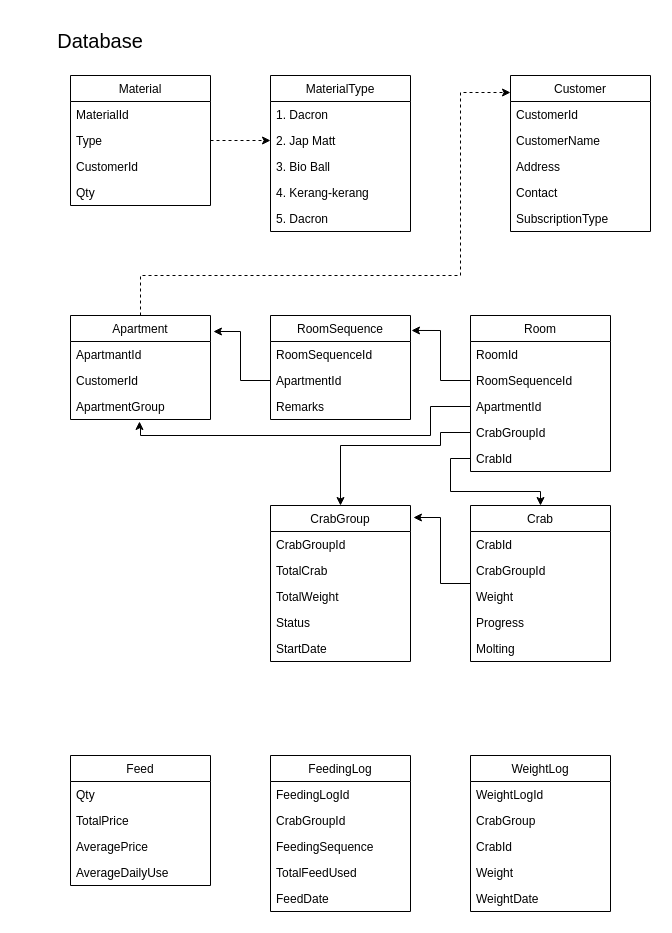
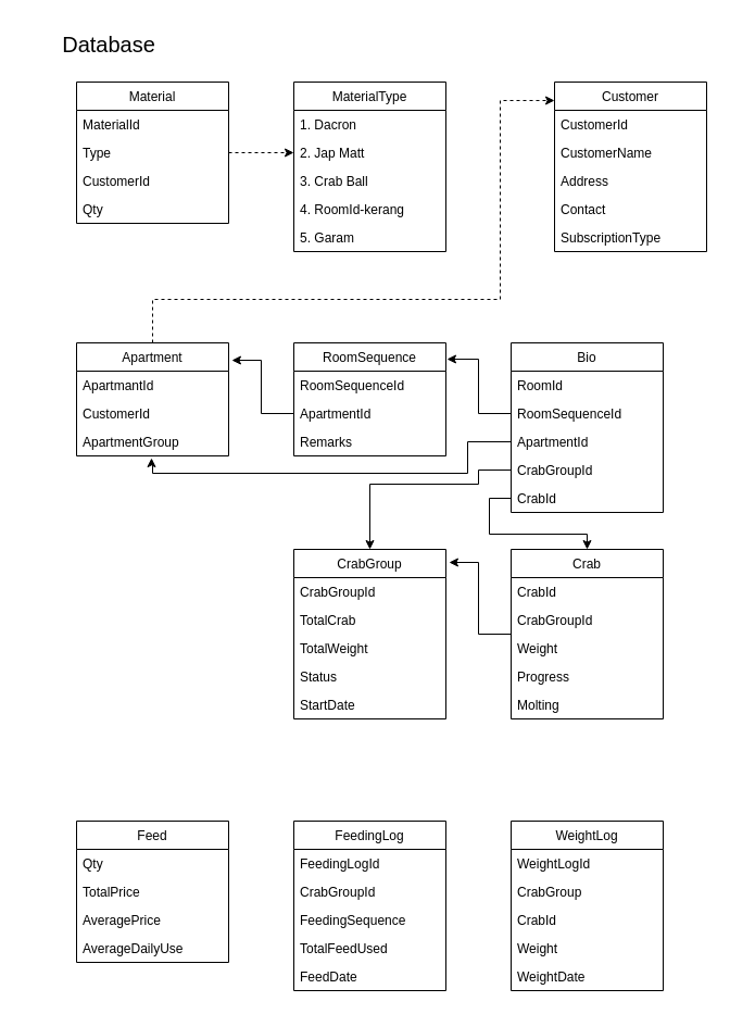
  <mxCell id="0" />
  <mxCell id="1" parent="0" />
  <mxCell id="2" value="&lt;font style=&quot;font-size: 20px&quot;&gt;Database&lt;/font&gt;" style="text;html=1;strokeColor=none;fillColor=none;align=center;verticalAlign=middle;whiteSpace=wrap;rounded=0;" vertex="1" parent="1"><mxGeometry x="20" y="20" width="160" height="40" as="geometry" /></mxCell>
  <mxCell id="3" value="Material" style="swimlane;fontStyle=0;childLayout=stackLayout;horizontal=1;startSize=26;horizontalStack=0;resizeParent=1;resizeParentMax=0;resizeLast=0;collapsible=1;marginBottom=0;" vertex="1" parent="1"><mxGeometry x="70" y="75" width="140" height="130" as="geometry" /></mxCell>
  <mxCell id="4" value="MaterialId" style="text;strokeColor=none;fillColor=none;align=left;verticalAlign=top;spacingLeft=4;spacingRight=4;overflow=hidden;rotatable=0;points=[[0,0.5],[1,0.5]];portConstraint=eastwest;" vertex="1" parent="3"><mxGeometry y="26" width="140" height="26" as="geometry" /></mxCell>
  <mxCell id="5" value="Type" style="text;strokeColor=none;fillColor=none;align=left;verticalAlign=top;spacingLeft=4;spacingRight=4;overflow=hidden;rotatable=0;points=[[0,0.5],[1,0.5]];portConstraint=eastwest;" vertex="1" parent="3"><mxGeometry y="52" width="140" height="26" as="geometry" /></mxCell>
  <mxCell id="6" value="CustomerId" style="text;strokeColor=none;fillColor=none;align=left;verticalAlign=top;spacingLeft=4;spacingRight=4;overflow=hidden;rotatable=0;points=[[0,0.5],[1,0.5]];portConstraint=eastwest;" vertex="1" parent="3"><mxGeometry y="78" width="140" height="26" as="geometry" /></mxCell>
  <mxCell id="7" value="Qty" style="text;strokeColor=none;fillColor=none;align=left;verticalAlign=top;spacingLeft=4;spacingRight=4;overflow=hidden;rotatable=0;points=[[0,0.5],[1,0.5]];portConstraint=eastwest;" vertex="1" parent="3"><mxGeometry y="104" width="140" height="26" as="geometry" /></mxCell>
  <mxCell id="8" value="MaterialType" style="swimlane;fontStyle=0;childLayout=stackLayout;horizontal=1;startSize=26;horizontalStack=0;resizeParent=1;resizeParentMax=0;resizeLast=0;collapsible=1;marginBottom=0;" vertex="1" parent="1"><mxGeometry x="270" y="75" width="140" height="156" as="geometry" /></mxCell>
  <mxCell id="9" value="1. Dacron" style="text;strokeColor=none;fillColor=none;align=left;verticalAlign=top;spacingLeft=4;spacingRight=4;overflow=hidden;rotatable=0;points=[[0,0.5],[1,0.5]];portConstraint=eastwest;" vertex="1" parent="8"><mxGeometry y="26" width="140" height="26" as="geometry" /></mxCell>
  <mxCell id="10" value="2. Jap Matt" style="text;strokeColor=none;fillColor=none;align=left;verticalAlign=top;spacingLeft=4;spacingRight=4;overflow=hidden;rotatable=0;points=[[0,0.5],[1,0.5]];portConstraint=eastwest;" vertex="1" parent="8"><mxGeometry y="52" width="140" height="26" as="geometry" /></mxCell>
- <mxCell id="11" value="3. Bio Ball" style="text;strokeColor=none;fillColor=none;align=left;verticalAlign=top;spacingLeft=4;spacingRight=4;overflow=hidden;rotatable=0;points=[[0,0.5],[1,0.5]];portConstraint=eastwest;" vertex="1" parent="8"><mxGeometry y="78" width="140" height="26" as="geometry" /></mxCell>
- <mxCell id="12" value="4. Kerang-kerang" style="text;strokeColor=none;fillColor=none;align=left;verticalAlign=top;spacingLeft=4;spacingRight=4;overflow=hidden;rotatable=0;points=[[0,0.5],[1,0.5]];portConstraint=eastwest;" vertex="1" parent="8"><mxGeometry y="104" width="140" height="26" as="geometry" /></mxCell>
- <mxCell id="13" value="5. Dacron" style="text;strokeColor=none;fillColor=none;align=left;verticalAlign=top;spacingLeft=4;spacingRight=4;overflow=hidden;rotatable=0;points=[[0,0.5],[1,0.5]];portConstraint=eastwest;" vertex="1" parent="8"><mxGeometry y="130" width="140" height="26" as="geometry" /></mxCell>
+ <mxCell id="11" value="3. Crab Ball" style="text;strokeColor=none;fillColor=none;align=left;verticalAlign=top;spacingLeft=4;spacingRight=4;overflow=hidden;rotatable=0;points=[[0,0.5],[1,0.5]];portConstraint=eastwest;" vertex="1" parent="8"><mxGeometry y="78" width="140" height="26" as="geometry" /></mxCell>
+ <mxCell id="12" value="4. RoomId-kerang" style="text;strokeColor=none;fillColor=none;align=left;verticalAlign=top;spacingLeft=4;spacingRight=4;overflow=hidden;rotatable=0;points=[[0,0.5],[1,0.5]];portConstraint=eastwest;" vertex="1" parent="8"><mxGeometry y="104" width="140" height="26" as="geometry" /></mxCell>
+ <mxCell id="13" value="5. Garam" style="text;strokeColor=none;fillColor=none;align=left;verticalAlign=top;spacingLeft=4;spacingRight=4;overflow=hidden;rotatable=0;points=[[0,0.5],[1,0.5]];portConstraint=eastwest;" vertex="1" parent="8"><mxGeometry y="130" width="140" height="26" as="geometry" /></mxCell>
  <mxCell id="14" style="edgeStyle=orthogonalEdgeStyle;rounded=0;orthogonalLoop=1;jettySize=auto;html=1;exitX=1;exitY=0.5;exitDx=0;exitDy=0;entryX=0;entryY=0.5;entryDx=0;entryDy=0;dashed=1;" edge="1" parent="1" source="5" target="10"><mxGeometry relative="1" as="geometry" /></mxCell>
  <mxCell id="15" value="" style="edgeStyle=orthogonalEdgeStyle;rounded=0;orthogonalLoop=1;jettySize=auto;html=1;entryX=0;entryY=0.109;entryDx=0;entryDy=0;entryPerimeter=0;dashed=1;" edge="1" parent="1" source="16" target="59"><mxGeometry relative="1" as="geometry"><mxPoint x="500" y="95" as="targetPoint" /><Array as="points"><mxPoint x="140" y="275" /><mxPoint x="460" y="275" /><mxPoint x="460" y="92" /></Array></mxGeometry></mxCell>
  <mxCell id="16" value="Apartment" style="swimlane;fontStyle=0;childLayout=stackLayout;horizontal=1;startSize=26;horizontalStack=0;resizeParent=1;resizeParentMax=0;resizeLast=0;collapsible=1;marginBottom=0;" vertex="1" parent="1"><mxGeometry x="70" y="315" width="140" height="104" as="geometry" /></mxCell>
  <mxCell id="17" value="ApartmantId" style="text;strokeColor=none;fillColor=none;align=left;verticalAlign=top;spacingLeft=4;spacingRight=4;overflow=hidden;rotatable=0;points=[[0,0.5],[1,0.5]];portConstraint=eastwest;" vertex="1" parent="16"><mxGeometry y="26" width="140" height="26" as="geometry" /></mxCell>
  <mxCell id="18" value="CustomerId" style="text;strokeColor=none;fillColor=none;align=left;verticalAlign=top;spacingLeft=4;spacingRight=4;overflow=hidden;rotatable=0;points=[[0,0.5],[1,0.5]];portConstraint=eastwest;" vertex="1" parent="16"><mxGeometry y="52" width="140" height="26" as="geometry" /></mxCell>
  <mxCell id="19" value="ApartmentGroup" style="text;strokeColor=none;fillColor=none;align=left;verticalAlign=top;spacingLeft=4;spacingRight=4;overflow=hidden;rotatable=0;points=[[0,0.5],[1,0.5]];portConstraint=eastwest;" vertex="1" parent="16"><mxGeometry y="78" width="140" height="26" as="geometry" /></mxCell>
- <mxCell id="20" value="Room" style="swimlane;fontStyle=0;childLayout=stackLayout;horizontal=1;startSize=26;horizontalStack=0;resizeParent=1;resizeParentMax=0;resizeLast=0;collapsible=1;marginBottom=0;" vertex="1" parent="1"><mxGeometry x="470" y="315" width="140" height="156" as="geometry" /></mxCell>
+ <mxCell id="20" value="Bio" style="swimlane;fontStyle=0;childLayout=stackLayout;horizontal=1;startSize=26;horizontalStack=0;resizeParent=1;resizeParentMax=0;resizeLast=0;collapsible=1;marginBottom=0;" vertex="1" parent="1"><mxGeometry x="470" y="315" width="140" height="156" as="geometry" /></mxCell>
  <mxCell id="21" value="RoomId" style="text;strokeColor=none;fillColor=none;align=left;verticalAlign=top;spacingLeft=4;spacingRight=4;overflow=hidden;rotatable=0;points=[[0,0.5],[1,0.5]];portConstraint=eastwest;" vertex="1" parent="20"><mxGeometry y="26" width="140" height="26" as="geometry" /></mxCell>
  <mxCell id="22" value="RoomSequenceId" style="text;strokeColor=none;fillColor=none;align=left;verticalAlign=top;spacingLeft=4;spacingRight=4;overflow=hidden;rotatable=0;points=[[0,0.5],[1,0.5]];portConstraint=eastwest;" vertex="1" parent="20"><mxGeometry y="52" width="140" height="26" as="geometry" /></mxCell>
  <mxCell id="23" value="ApartmentId" style="text;strokeColor=none;fillColor=none;align=left;verticalAlign=top;spacingLeft=4;spacingRight=4;overflow=hidden;rotatable=0;points=[[0,0.5],[1,0.5]];portConstraint=eastwest;" vertex="1" parent="20"><mxGeometry y="78" width="140" height="26" as="geometry" /></mxCell>
  <mxCell id="24" value="CrabGroupId" style="text;strokeColor=none;fillColor=none;align=left;verticalAlign=top;spacingLeft=4;spacingRight=4;overflow=hidden;rotatable=0;points=[[0,0.5],[1,0.5]];portConstraint=eastwest;" vertex="1" parent="20"><mxGeometry y="104" width="140" height="26" as="geometry" /></mxCell>
  <mxCell id="25" value="CrabId" style="text;strokeColor=none;fillColor=none;align=left;verticalAlign=top;spacingLeft=4;spacingRight=4;overflow=hidden;rotatable=0;points=[[0,0.5],[1,0.5]];portConstraint=eastwest;" vertex="1" parent="20"><mxGeometry y="130" width="140" height="26" as="geometry" /></mxCell>
  <mxCell id="26" value="" style="edgeStyle=orthogonalEdgeStyle;rounded=0;orthogonalLoop=1;jettySize=auto;html=1;entryX=1.021;entryY=0.077;entryDx=0;entryDy=0;entryPerimeter=0;" edge="1" parent="1" source="27" target="33"><mxGeometry relative="1" as="geometry" /></mxCell>
  <mxCell id="27" value="Crab" style="swimlane;fontStyle=0;childLayout=stackLayout;horizontal=1;startSize=26;horizontalStack=0;resizeParent=1;resizeParentMax=0;resizeLast=0;collapsible=1;marginBottom=0;" vertex="1" parent="1"><mxGeometry x="470" y="505" width="140" height="156" as="geometry" /></mxCell>
  <mxCell id="28" value="CrabId" style="text;strokeColor=none;fillColor=none;align=left;verticalAlign=top;spacingLeft=4;spacingRight=4;overflow=hidden;rotatable=0;points=[[0,0.5],[1,0.5]];portConstraint=eastwest;" vertex="1" parent="27"><mxGeometry y="26" width="140" height="26" as="geometry" /></mxCell>
  <mxCell id="29" value="CrabGroupId" style="text;strokeColor=none;fillColor=none;align=left;verticalAlign=top;spacingLeft=4;spacingRight=4;overflow=hidden;rotatable=0;points=[[0,0.5],[1,0.5]];portConstraint=eastwest;" vertex="1" parent="27"><mxGeometry y="52" width="140" height="26" as="geometry" /></mxCell>
  <mxCell id="30" value="Weight" style="text;strokeColor=none;fillColor=none;align=left;verticalAlign=top;spacingLeft=4;spacingRight=4;overflow=hidden;rotatable=0;points=[[0,0.5],[1,0.5]];portConstraint=eastwest;" vertex="1" parent="27"><mxGeometry y="78" width="140" height="26" as="geometry" /></mxCell>
  <mxCell id="31" value="Progress" style="text;strokeColor=none;fillColor=none;align=left;verticalAlign=top;spacingLeft=4;spacingRight=4;overflow=hidden;rotatable=0;points=[[0,0.5],[1,0.5]];portConstraint=eastwest;" vertex="1" parent="27"><mxGeometry y="104" width="140" height="26" as="geometry" /></mxCell>
  <mxCell id="32" value="Molting" style="text;strokeColor=none;fillColor=none;align=left;verticalAlign=top;spacingLeft=4;spacingRight=4;overflow=hidden;rotatable=0;points=[[0,0.5],[1,0.5]];portConstraint=eastwest;" vertex="1" parent="27"><mxGeometry y="130" width="140" height="26" as="geometry" /></mxCell>
  <mxCell id="33" value="CrabGroup" style="swimlane;fontStyle=0;childLayout=stackLayout;horizontal=1;startSize=26;horizontalStack=0;resizeParent=1;resizeParentMax=0;resizeLast=0;collapsible=1;marginBottom=0;" vertex="1" parent="1"><mxGeometry x="270" y="505" width="140" height="156" as="geometry" /></mxCell>
  <mxCell id="34" value="CrabGroupId" style="text;strokeColor=none;fillColor=none;align=left;verticalAlign=top;spacingLeft=4;spacingRight=4;overflow=hidden;rotatable=0;points=[[0,0.5],[1,0.5]];portConstraint=eastwest;" vertex="1" parent="33"><mxGeometry y="26" width="140" height="26" as="geometry" /></mxCell>
  <mxCell id="35" value="TotalCrab" style="text;strokeColor=none;fillColor=none;align=left;verticalAlign=top;spacingLeft=4;spacingRight=4;overflow=hidden;rotatable=0;points=[[0,0.5],[1,0.5]];portConstraint=eastwest;" vertex="1" parent="33"><mxGeometry y="52" width="140" height="26" as="geometry" /></mxCell>
  <mxCell id="36" value="TotalWeight" style="text;strokeColor=none;fillColor=none;align=left;verticalAlign=top;spacingLeft=4;spacingRight=4;overflow=hidden;rotatable=0;points=[[0,0.5],[1,0.5]];portConstraint=eastwest;" vertex="1" parent="33"><mxGeometry y="78" width="140" height="26" as="geometry" /></mxCell>
  <mxCell id="37" value="Status" style="text;strokeColor=none;fillColor=none;align=left;verticalAlign=top;spacingLeft=4;spacingRight=4;overflow=hidden;rotatable=0;points=[[0,0.5],[1,0.5]];portConstraint=eastwest;" vertex="1" parent="33"><mxGeometry y="104" width="140" height="26" as="geometry" /></mxCell>
  <mxCell id="38" value="StartDate" style="text;strokeColor=none;fillColor=none;align=left;verticalAlign=top;spacingLeft=4;spacingRight=4;overflow=hidden;rotatable=0;points=[[0,0.5],[1,0.5]];portConstraint=eastwest;" vertex="1" parent="33"><mxGeometry y="130" width="140" height="26" as="geometry" /></mxCell>
  <mxCell id="39" value="RoomSequence" style="swimlane;fontStyle=0;childLayout=stackLayout;horizontal=1;startSize=26;horizontalStack=0;resizeParent=1;resizeParentMax=0;resizeLast=0;collapsible=1;marginBottom=0;" vertex="1" parent="1"><mxGeometry x="270" y="315" width="140" height="104" as="geometry" /></mxCell>
  <mxCell id="40" value="RoomSequenceId" style="text;strokeColor=none;fillColor=none;align=left;verticalAlign=top;spacingLeft=4;spacingRight=4;overflow=hidden;rotatable=0;points=[[0,0.5],[1,0.5]];portConstraint=eastwest;" vertex="1" parent="39"><mxGeometry y="26" width="140" height="26" as="geometry" /></mxCell>
  <mxCell id="41" value="ApartmentId" style="text;strokeColor=none;fillColor=none;align=left;verticalAlign=top;spacingLeft=4;spacingRight=4;overflow=hidden;rotatable=0;points=[[0,0.5],[1,0.5]];portConstraint=eastwest;" vertex="1" parent="39"><mxGeometry y="52" width="140" height="26" as="geometry" /></mxCell>
  <mxCell id="42" value="Remarks" style="text;strokeColor=none;fillColor=none;align=left;verticalAlign=top;spacingLeft=4;spacingRight=4;overflow=hidden;rotatable=0;points=[[0,0.5],[1,0.5]];portConstraint=eastwest;" vertex="1" parent="39"><mxGeometry y="78" width="140" height="26" as="geometry" /></mxCell>
  <mxCell id="43" value="" style="edgeStyle=orthogonalEdgeStyle;rounded=0;orthogonalLoop=1;jettySize=auto;html=1;entryX=1.021;entryY=0.154;entryDx=0;entryDy=0;entryPerimeter=0;" edge="1" parent="1" source="41" target="16"><mxGeometry relative="1" as="geometry" /></mxCell>
  <mxCell id="44" value="" style="edgeStyle=orthogonalEdgeStyle;rounded=0;orthogonalLoop=1;jettySize=auto;html=1;entryX=1.007;entryY=0.144;entryDx=0;entryDy=0;entryPerimeter=0;" edge="1" parent="1" source="22" target="39"><mxGeometry relative="1" as="geometry"><mxPoint x="410" y="335" as="targetPoint" /></mxGeometry></mxCell>
  <mxCell id="45" value="" style="edgeStyle=orthogonalEdgeStyle;rounded=0;orthogonalLoop=1;jettySize=auto;html=1;entryX=0.493;entryY=1.077;entryDx=0;entryDy=0;entryPerimeter=0;" edge="1" parent="1" source="23" target="19"><mxGeometry relative="1" as="geometry"><mxPoint x="150" y="425" as="targetPoint" /><Array as="points"><mxPoint x="430" y="406" /><mxPoint x="430" y="435" /><mxPoint x="140" y="435" /><mxPoint x="140" y="425" /><mxPoint x="139" y="425" /></Array></mxGeometry></mxCell>
  <mxCell id="46" value="" style="edgeStyle=orthogonalEdgeStyle;rounded=0;orthogonalLoop=1;jettySize=auto;html=1;exitX=0;exitY=0.5;exitDx=0;exitDy=0;entryX=0.5;entryY=0;entryDx=0;entryDy=0;" edge="1" parent="1" source="24" target="33"><mxGeometry relative="1" as="geometry"><mxPoint x="340" y="475" as="targetPoint" /><Array as="points"><mxPoint x="440" y="432" /><mxPoint x="440" y="445" /><mxPoint x="340" y="445" /></Array></mxGeometry></mxCell>
  <mxCell id="47" value="" style="edgeStyle=orthogonalEdgeStyle;rounded=0;orthogonalLoop=1;jettySize=auto;html=1;entryX=0.5;entryY=0;entryDx=0;entryDy=0;" edge="1" parent="1" source="25" target="27"><mxGeometry relative="1" as="geometry"><Array as="points"><mxPoint x="450" y="458" /><mxPoint x="450" y="491" /><mxPoint x="540" y="491" /></Array></mxGeometry></mxCell>
  <mxCell id="48" value="Feed" style="swimlane;fontStyle=0;childLayout=stackLayout;horizontal=1;startSize=26;horizontalStack=0;resizeParent=1;resizeParentMax=0;resizeLast=0;collapsible=1;marginBottom=0;" vertex="1" parent="1"><mxGeometry x="70" y="755" width="140" height="130" as="geometry" /></mxCell>
  <mxCell id="49" value="Qty" style="text;strokeColor=none;fillColor=none;align=left;verticalAlign=top;spacingLeft=4;spacingRight=4;overflow=hidden;rotatable=0;points=[[0,0.5],[1,0.5]];portConstraint=eastwest;" vertex="1" parent="48"><mxGeometry y="26" width="140" height="26" as="geometry" /></mxCell>
  <mxCell id="50" value="TotalPrice" style="text;strokeColor=none;fillColor=none;align=left;verticalAlign=top;spacingLeft=4;spacingRight=4;overflow=hidden;rotatable=0;points=[[0,0.5],[1,0.5]];portConstraint=eastwest;" vertex="1" parent="48"><mxGeometry y="52" width="140" height="26" as="geometry" /></mxCell>
  <mxCell id="51" value="AveragePrice" style="text;strokeColor=none;fillColor=none;align=left;verticalAlign=top;spacingLeft=4;spacingRight=4;overflow=hidden;rotatable=0;points=[[0,0.5],[1,0.5]];portConstraint=eastwest;" vertex="1" parent="48"><mxGeometry y="78" width="140" height="26" as="geometry" /></mxCell>
  <mxCell id="52" value="AverageDailyUse" style="text;strokeColor=none;fillColor=none;align=left;verticalAlign=top;spacingLeft=4;spacingRight=4;overflow=hidden;rotatable=0;points=[[0,0.5],[1,0.5]];portConstraint=eastwest;" vertex="1" parent="48"><mxGeometry y="104" width="140" height="26" as="geometry" /></mxCell>
  <mxCell id="53" value="FeedingLog" style="swimlane;fontStyle=0;childLayout=stackLayout;horizontal=1;startSize=26;horizontalStack=0;resizeParent=1;resizeParentMax=0;resizeLast=0;collapsible=1;marginBottom=0;" vertex="1" parent="1"><mxGeometry x="270" y="755" width="140" height="156" as="geometry" /></mxCell>
  <mxCell id="54" value="FeedingLogId" style="text;strokeColor=none;fillColor=none;align=left;verticalAlign=top;spacingLeft=4;spacingRight=4;overflow=hidden;rotatable=0;points=[[0,0.5],[1,0.5]];portConstraint=eastwest;" vertex="1" parent="53"><mxGeometry y="26" width="140" height="26" as="geometry" /></mxCell>
  <mxCell id="55" value="CrabGroupId" style="text;strokeColor=none;fillColor=none;align=left;verticalAlign=top;spacingLeft=4;spacingRight=4;overflow=hidden;rotatable=0;points=[[0,0.5],[1,0.5]];portConstraint=eastwest;" vertex="1" parent="53"><mxGeometry y="52" width="140" height="26" as="geometry" /></mxCell>
  <mxCell id="56" value="FeedingSequence" style="text;strokeColor=none;fillColor=none;align=left;verticalAlign=top;spacingLeft=4;spacingRight=4;overflow=hidden;rotatable=0;points=[[0,0.5],[1,0.5]];portConstraint=eastwest;" vertex="1" parent="53"><mxGeometry y="78" width="140" height="26" as="geometry" /></mxCell>
  <mxCell id="57" value="TotalFeedUsed" style="text;strokeColor=none;fillColor=none;align=left;verticalAlign=top;spacingLeft=4;spacingRight=4;overflow=hidden;rotatable=0;points=[[0,0.5],[1,0.5]];portConstraint=eastwest;" vertex="1" parent="53"><mxGeometry y="104" width="140" height="26" as="geometry" /></mxCell>
  <mxCell id="58" value="FeedDate" style="text;strokeColor=none;fillColor=none;align=left;verticalAlign=top;spacingLeft=4;spacingRight=4;overflow=hidden;rotatable=0;points=[[0,0.5],[1,0.5]];portConstraint=eastwest;" vertex="1" parent="53"><mxGeometry y="130" width="140" height="26" as="geometry" /></mxCell>
  <mxCell id="59" value="Customer" style="swimlane;fontStyle=0;childLayout=stackLayout;horizontal=1;startSize=26;horizontalStack=0;resizeParent=1;resizeParentMax=0;resizeLast=0;collapsible=1;marginBottom=0;" vertex="1" parent="1"><mxGeometry x="510" y="75" width="140" height="156" as="geometry" /></mxCell>
  <mxCell id="60" value="CustomerId" style="text;strokeColor=none;fillColor=none;align=left;verticalAlign=top;spacingLeft=4;spacingRight=4;overflow=hidden;rotatable=0;points=[[0,0.5],[1,0.5]];portConstraint=eastwest;" vertex="1" parent="59"><mxGeometry y="26" width="140" height="26" as="geometry" /></mxCell>
  <mxCell id="61" value="CustomerName" style="text;strokeColor=none;fillColor=none;align=left;verticalAlign=top;spacingLeft=4;spacingRight=4;overflow=hidden;rotatable=0;points=[[0,0.5],[1,0.5]];portConstraint=eastwest;" vertex="1" parent="59"><mxGeometry y="52" width="140" height="26" as="geometry" /></mxCell>
  <mxCell id="62" value="Address" style="text;strokeColor=none;fillColor=none;align=left;verticalAlign=top;spacingLeft=4;spacingRight=4;overflow=hidden;rotatable=0;points=[[0,0.5],[1,0.5]];portConstraint=eastwest;" vertex="1" parent="59"><mxGeometry y="78" width="140" height="26" as="geometry" /></mxCell>
  <mxCell id="63" value="Contact" style="text;strokeColor=none;fillColor=none;align=left;verticalAlign=top;spacingLeft=4;spacingRight=4;overflow=hidden;rotatable=0;points=[[0,0.5],[1,0.5]];portConstraint=eastwest;" vertex="1" parent="59"><mxGeometry y="104" width="140" height="26" as="geometry" /></mxCell>
  <mxCell id="64" value="SubscriptionType" style="text;strokeColor=none;fillColor=none;align=left;verticalAlign=top;spacingLeft=4;spacingRight=4;overflow=hidden;rotatable=0;points=[[0,0.5],[1,0.5]];portConstraint=eastwest;" vertex="1" parent="59"><mxGeometry y="130" width="140" height="26" as="geometry" /></mxCell>
  <mxCell id="65" value="WeightLog" style="swimlane;fontStyle=0;childLayout=stackLayout;horizontal=1;startSize=26;horizontalStack=0;resizeParent=1;resizeParentMax=0;resizeLast=0;collapsible=1;marginBottom=0;" vertex="1" parent="1"><mxGeometry x="470" y="755" width="140" height="156" as="geometry" /></mxCell>
  <mxCell id="66" value="WeightLogId" style="text;strokeColor=none;fillColor=none;align=left;verticalAlign=top;spacingLeft=4;spacingRight=4;overflow=hidden;rotatable=0;points=[[0,0.5],[1,0.5]];portConstraint=eastwest;" vertex="1" parent="65"><mxGeometry y="26" width="140" height="26" as="geometry" /></mxCell>
  <mxCell id="67" value="CrabGroup" style="text;strokeColor=none;fillColor=none;align=left;verticalAlign=top;spacingLeft=4;spacingRight=4;overflow=hidden;rotatable=0;points=[[0,0.5],[1,0.5]];portConstraint=eastwest;" vertex="1" parent="65"><mxGeometry y="52" width="140" height="26" as="geometry" /></mxCell>
  <mxCell id="68" value="CrabId" style="text;strokeColor=none;fillColor=none;align=left;verticalAlign=top;spacingLeft=4;spacingRight=4;overflow=hidden;rotatable=0;points=[[0,0.5],[1,0.5]];portConstraint=eastwest;" vertex="1" parent="65"><mxGeometry y="78" width="140" height="26" as="geometry" /></mxCell>
  <mxCell id="69" value="Weight" style="text;strokeColor=none;fillColor=none;align=left;verticalAlign=top;spacingLeft=4;spacingRight=4;overflow=hidden;rotatable=0;points=[[0,0.5],[1,0.5]];portConstraint=eastwest;" vertex="1" parent="65"><mxGeometry y="104" width="140" height="26" as="geometry" /></mxCell>
  <mxCell id="70" value="WeightDate&#10;" style="text;strokeColor=none;fillColor=none;align=left;verticalAlign=top;spacingLeft=4;spacingRight=4;overflow=hidden;rotatable=0;points=[[0,0.5],[1,0.5]];portConstraint=eastwest;" vertex="1" parent="65"><mxGeometry y="130" width="140" height="26" as="geometry" /></mxCell>
